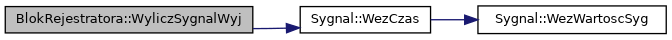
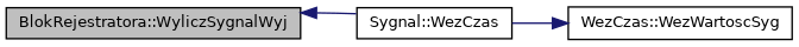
  digraph {
    rankdir=LR
    node [color=black fillcolor=white fontname=Helvetica fontsize=10 shape=record style=filled]
    edge [color=midnightblue fontname=Helvetica fontsize=10 labelfontname=Helvetica labelfontsize=10 style=solid]
    n1 [fillcolor=grey75 fontcolor=black height=0.2 label="BlokRejestratora::WyliczSygnalWyj" width=0.4]
    n2 [height=0.2 label="Sygnal::WezCzas" width=0.4]
-   n3 [height=0.2 label="Sygnal::WezWartoscSyg" width=0.4]
-   n1 -> n2
+   n3 [height=0.2 label="WezCzas::WezWartoscSyg" width=0.4]
+   n2 -> n1
    n2 -> n3
  }
